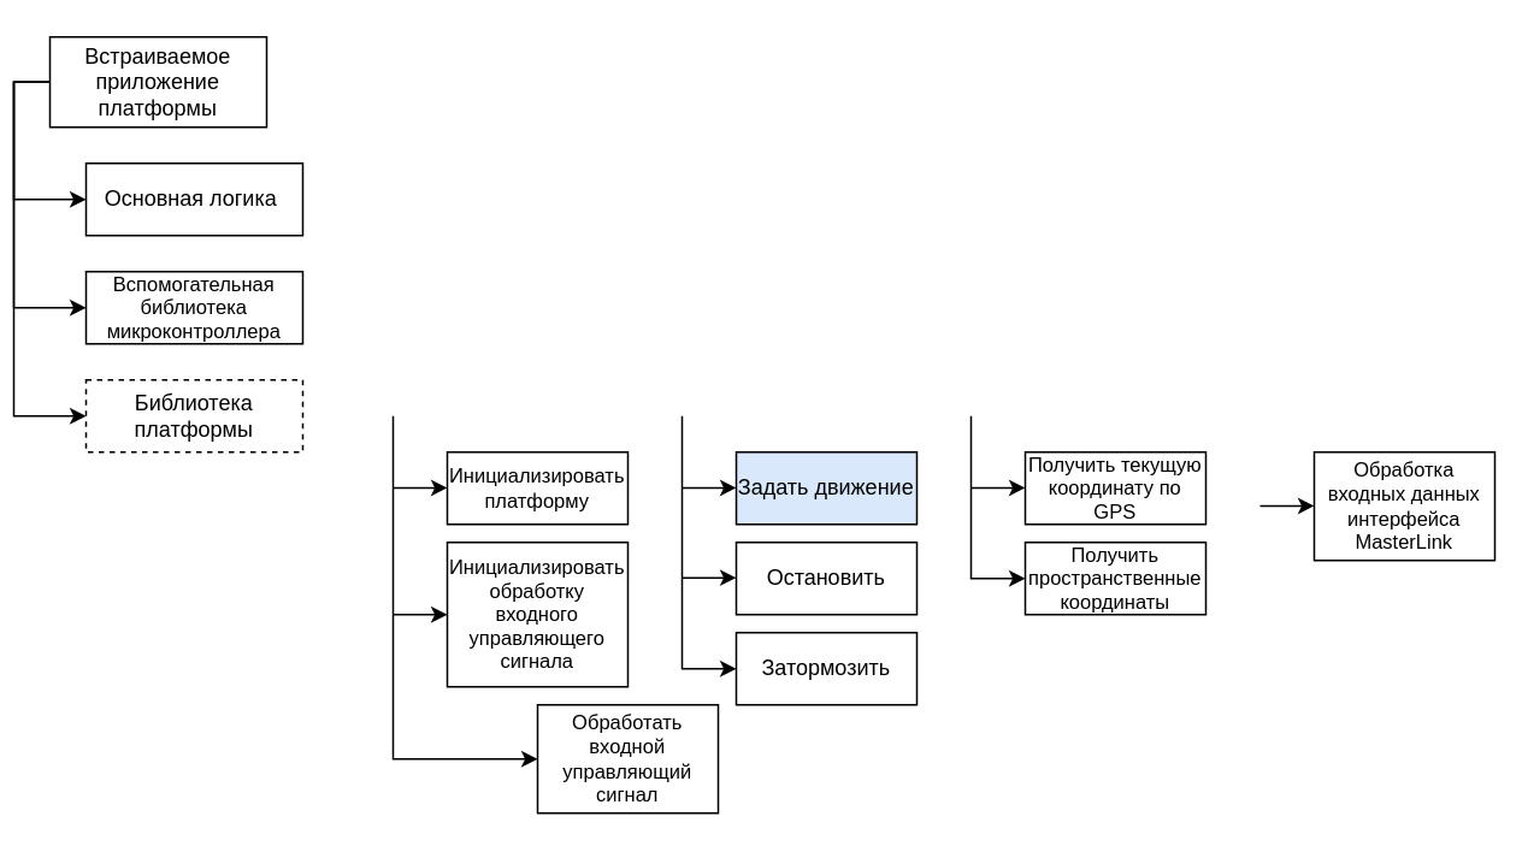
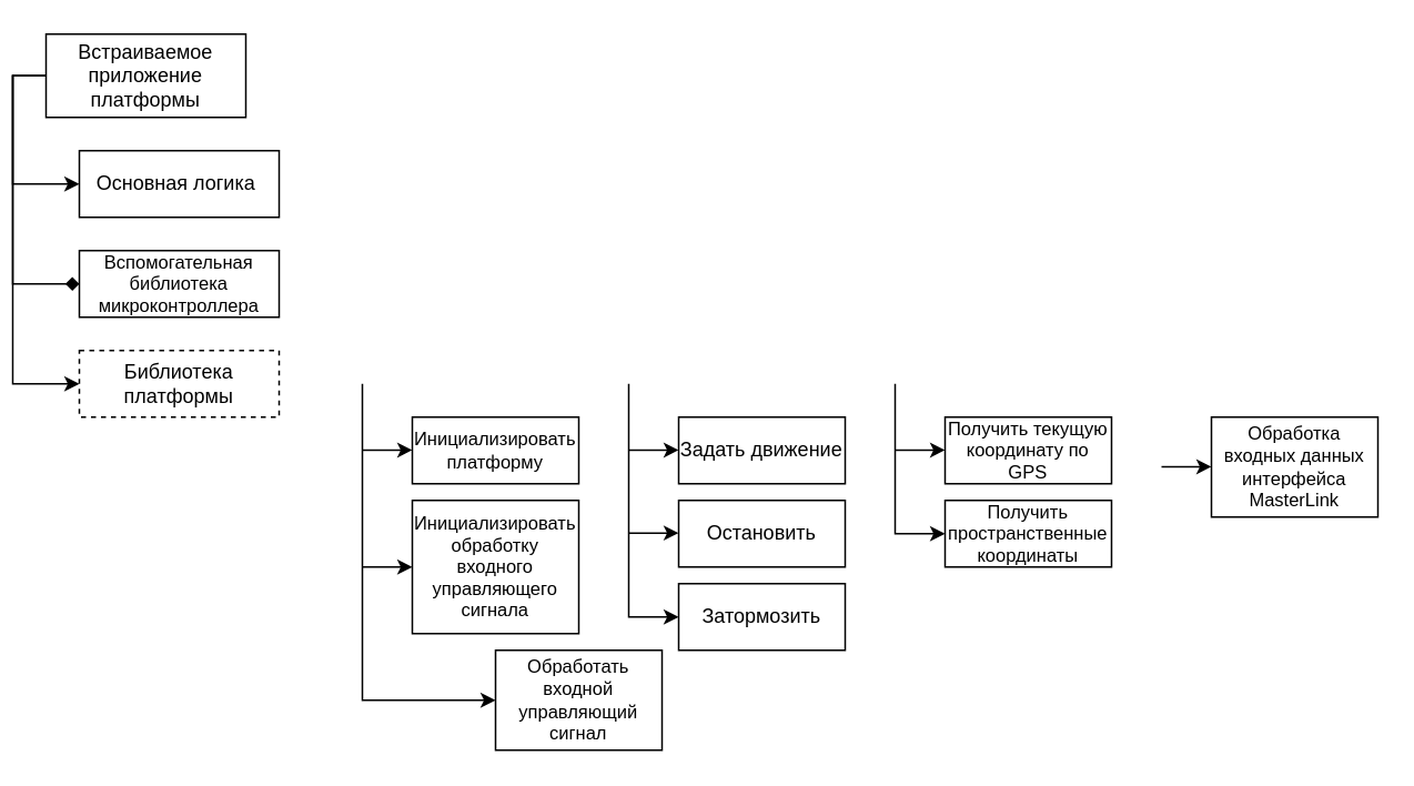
  <mxCell id="0" />
  <mxCell id="1" parent="0" />
  <mxCell id="2" style="edgeStyle=orthogonalEdgeStyle;rounded=0;orthogonalLoop=1;jettySize=auto;html=1;exitX=0;exitY=0.5;exitDx=0;exitDy=0;entryX=0;entryY=0.5;entryDx=0;entryDy=0;fontSize=13;startArrow=none;startFill=0;" edge="1" parent="1" source="5" target="6"><mxGeometry relative="1" as="geometry" /></mxCell>
- <mxCell id="3" style="edgeStyle=orthogonalEdgeStyle;rounded=0;orthogonalLoop=1;jettySize=auto;html=1;exitX=0;exitY=0.5;exitDx=0;exitDy=0;entryX=0;entryY=0.5;entryDx=0;entryDy=0;fontSize=13;startArrow=none;startFill=0;" edge="1" parent="1" source="5" target="9"><mxGeometry relative="1" as="geometry" /></mxCell>
+ <mxCell id="3" style="edgeStyle=orthogonalEdgeStyle;rounded=0;orthogonalLoop=1;jettySize=auto;html=1;exitX=0;exitY=0.5;exitDx=0;exitDy=0;entryX=0;entryY=0.5;entryDx=0;entryDy=0;fontSize=13;startArrow=none;startFill=0;endArrow=diamond;" edge="1" parent="1" source="5" target="9"><mxGeometry relative="1" as="geometry" /></mxCell>
  <mxCell id="4" style="edgeStyle=orthogonalEdgeStyle;rounded=0;orthogonalLoop=1;jettySize=auto;html=1;exitX=0;exitY=0.5;exitDx=0;exitDy=0;entryX=0;entryY=0.5;entryDx=0;entryDy=0;fontSize=13;startArrow=none;startFill=0;" edge="1" parent="1" source="5" target="7"><mxGeometry relative="1" as="geometry" /></mxCell>
  <mxCell id="5" value="Встраиваемое приложение платформы" style="rounded=0;whiteSpace=wrap;html=1;" parent="1" vertex="1"><mxGeometry x="20" y="20" width="120" height="50" as="geometry" /></mxCell>
  <mxCell id="6" value="Основная логика&amp;nbsp;" style="rounded=0;whiteSpace=wrap;html=1;" parent="1" vertex="1"><mxGeometry x="40" y="90" width="120" height="40" as="geometry" /></mxCell>
  <mxCell id="7" value="Библиотека платформы" style="rounded=0;whiteSpace=wrap;html=1;dashed=1;" parent="1" vertex="1"><mxGeometry x="40" y="210" width="120" height="40" as="geometry" /></mxCell>
- <mxCell id="8" value="Задать движение" style="rounded=0;whiteSpace=wrap;html=1;fillColor=#dae8fc;" parent="1" vertex="1"><mxGeometry x="400" y="250" width="100" height="40" as="geometry" /></mxCell>
+ <mxCell id="8" value="Задать движение" style="rounded=0;whiteSpace=wrap;html=1;" parent="1" vertex="1"><mxGeometry x="400" y="250" width="100" height="40" as="geometry" /></mxCell>
  <mxCell id="9" value="Вспомогательная библиотека микроконтроллера" style="rounded=0;whiteSpace=wrap;html=1;fontSize=11;" parent="1" vertex="1"><mxGeometry x="40" y="150" width="120" height="40" as="geometry" /></mxCell>
  <mxCell id="10" value="Остановить" style="rounded=0;whiteSpace=wrap;html=1;" parent="1" vertex="1"><mxGeometry x="400" y="300" width="100" height="40" as="geometry" /></mxCell>
  <mxCell id="11" value="Затормозить" style="rounded=0;whiteSpace=wrap;html=1;" parent="1" vertex="1"><mxGeometry x="400" y="350" width="100" height="40" as="geometry" /></mxCell>
  <mxCell id="12" value="Получить текущую координату по GPS" style="rounded=0;whiteSpace=wrap;html=1;fontSize=11;" parent="1" vertex="1"><mxGeometry x="560" y="250" width="100" height="40" as="geometry" /></mxCell>
  <mxCell id="13" value="Обработать входной управляющий сигнал" style="rounded=0;whiteSpace=wrap;html=1;fontSize=11;" parent="1" vertex="1"><mxGeometry x="290" y="390" width="100" height="60" as="geometry" /></mxCell>
  <mxCell id="14" value="Инициализировать платформу" style="rounded=0;whiteSpace=wrap;html=1;fontSize=11;" parent="1" vertex="1"><mxGeometry x="240" y="250" width="100" height="40" as="geometry" /></mxCell>
  <mxCell id="15" value="Инициализировать обработку входного управляющего сигнала" style="rounded=0;whiteSpace=wrap;html=1;fontSize=11;" parent="1" vertex="1"><mxGeometry x="240" y="300" width="100" height="80" as="geometry" /></mxCell>
  <mxCell id="16" value="Обработка входных данных интерфейса MasterLink" style="rounded=0;whiteSpace=wrap;html=1;fontSize=11;" parent="1" vertex="1"><mxGeometry x="720" y="250" width="100" height="60" as="geometry" /></mxCell>
  <mxCell id="17" value="Получить пространственные координаты" style="rounded=0;whiteSpace=wrap;html=1;fontSize=11;" parent="1" vertex="1"><mxGeometry x="560" y="300" width="100" height="40" as="geometry" /></mxCell>
  <mxCell id="18" value="" style="endArrow=classic;html=1;rounded=0;fontSize=12;entryX=0;entryY=0.5;entryDx=0;entryDy=0;" edge="1" parent="1" target="13"><mxGeometry width="50" height="50" relative="1" as="geometry"><mxPoint x="210" y="230" as="sourcePoint" /><mxPoint x="490" y="420" as="targetPoint" /><Array as="points"><mxPoint x="210" y="420" /></Array></mxGeometry></mxCell>
  <mxCell id="19" value="" style="endArrow=classic;html=1;rounded=0;fontSize=12;entryX=0;entryY=0.5;entryDx=0;entryDy=0;" edge="1" parent="1" target="15"><mxGeometry width="50" height="50" relative="1" as="geometry"><mxPoint x="210" y="340" as="sourcePoint" /><mxPoint x="400" y="260" as="targetPoint" /></mxGeometry></mxCell>
  <mxCell id="20" value="" style="endArrow=classic;html=1;rounded=0;fontSize=12;entryX=0;entryY=0.5;entryDx=0;entryDy=0;" edge="1" parent="1" target="11"><mxGeometry width="50" height="50" relative="1" as="geometry"><mxPoint x="370" y="230" as="sourcePoint" /><mxPoint x="400" y="260" as="targetPoint" /><Array as="points"><mxPoint x="370" y="370" /></Array></mxGeometry></mxCell>
  <mxCell id="21" value="" style="endArrow=classic;html=1;rounded=0;fontSize=12;entryX=0;entryY=0.5;entryDx=0;entryDy=0;" edge="1" parent="1" target="17"><mxGeometry width="50" height="50" relative="1" as="geometry"><mxPoint x="530" y="230" as="sourcePoint" /><mxPoint x="450" y="470" as="targetPoint" /><Array as="points"><mxPoint x="530" y="320" /></Array></mxGeometry></mxCell>
  <mxCell id="22" value="" style="endArrow=classic;html=1;rounded=0;fontSize=12;entryX=0;entryY=0.5;entryDx=0;entryDy=0;" edge="1" parent="1"><mxGeometry width="50" height="50" relative="1" as="geometry"><mxPoint x="210" y="269.8" as="sourcePoint" /><mxPoint x="240" y="269.8" as="targetPoint" /></mxGeometry></mxCell>
  <mxCell id="23" value="" style="endArrow=classic;html=1;rounded=0;fontSize=12;entryX=0;entryY=0.5;entryDx=0;entryDy=0;" edge="1" parent="1"><mxGeometry width="50" height="50" relative="1" as="geometry"><mxPoint x="370" y="269.8" as="sourcePoint" /><mxPoint x="400" y="269.8" as="targetPoint" /></mxGeometry></mxCell>
  <mxCell id="24" value="" style="endArrow=classic;html=1;rounded=0;fontSize=12;entryX=0;entryY=0.5;entryDx=0;entryDy=0;" edge="1" parent="1"><mxGeometry width="50" height="50" relative="1" as="geometry"><mxPoint x="370" y="319.6" as="sourcePoint" /><mxPoint x="400" y="319.6" as="targetPoint" /></mxGeometry></mxCell>
  <mxCell id="25" value="" style="endArrow=classic;html=1;rounded=0;fontSize=12;entryX=0;entryY=0.5;entryDx=0;entryDy=0;" edge="1" parent="1"><mxGeometry width="50" height="50" relative="1" as="geometry"><mxPoint x="690" y="279.8" as="sourcePoint" /><mxPoint x="720" y="279.8" as="targetPoint" /></mxGeometry></mxCell>
  <mxCell id="26" value="" style="endArrow=classic;html=1;rounded=0;fontSize=12;entryX=0;entryY=0.5;entryDx=0;entryDy=0;" edge="1" parent="1"><mxGeometry width="50" height="50" relative="1" as="geometry"><mxPoint x="530" y="269.8" as="sourcePoint" /><mxPoint x="560" y="269.8" as="targetPoint" /></mxGeometry></mxCell>
